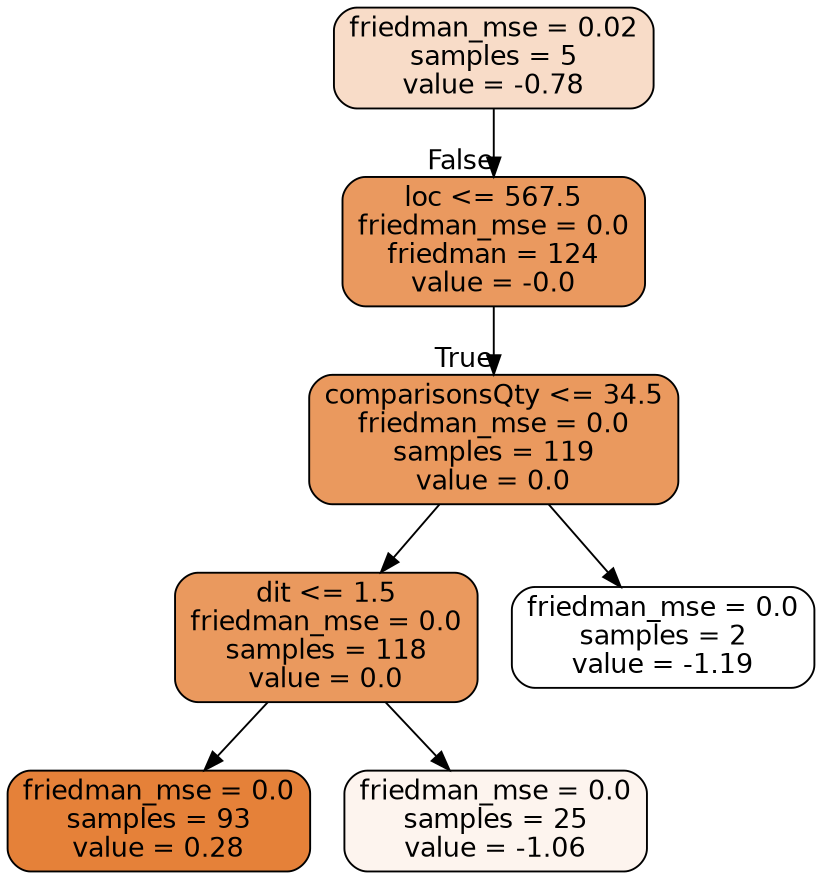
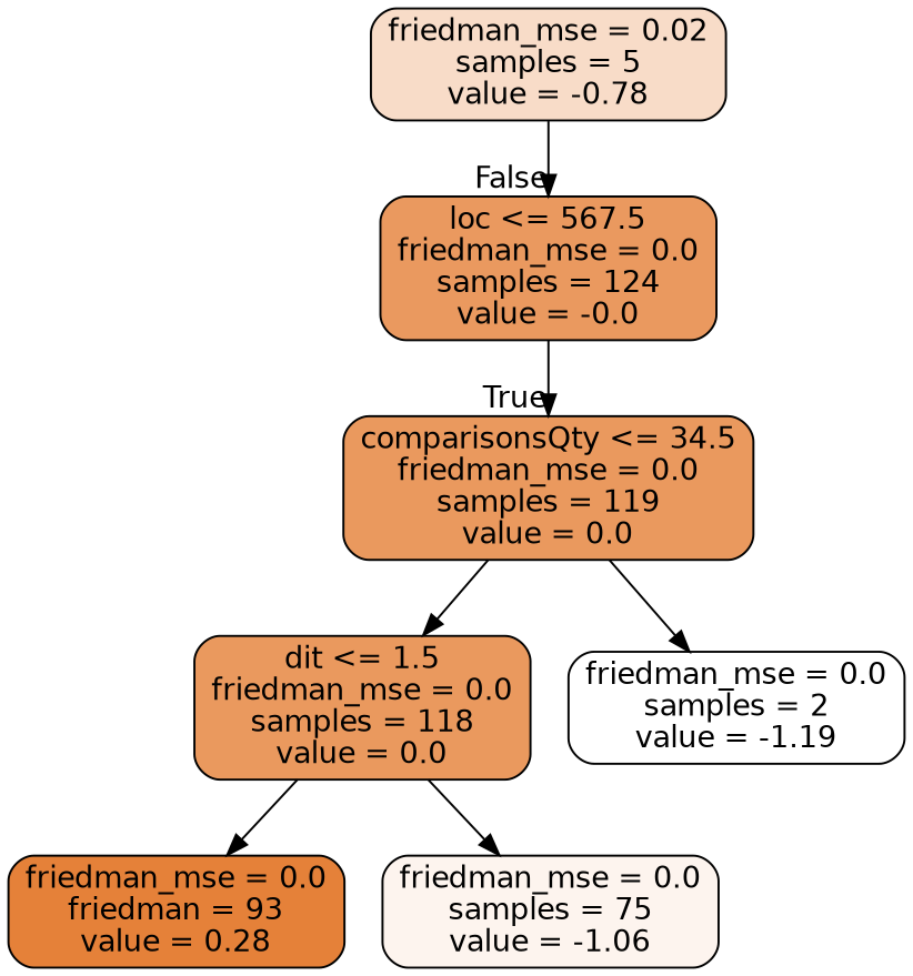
  digraph {
    node [color=black fillcolor="#ea995e" fontname=helvetica shape=box style="filled, rounded"]
    edge [fontname=helvetica]
-   n1 [fillcolor="#ea995f" label="loc <= 567.5\nfriedman_mse = 0.0\nfriedman = 124\nvalue = -0.0"]
+   n1 [fillcolor="#ea995f" label="loc <= 567.5\nfriedman_mse = 0.0\nsamples = 124\nvalue = -0.0"]
    n2 [label="comparisonsQty <= 34.5\nfriedman_mse = 0.0\nsamples = 119\nvalue = 0.0"]
    n3 [label="dit <= 1.5\nfriedman_mse = 0.0\nsamples = 118\nvalue = 0.0"]
    n4 [fillcolor="#ffffff" label="friedman_mse = 0.0\nsamples = 2\nvalue = -1.19"]
    n5 [fillcolor="#f8dcc8" label="friedman_mse = 0.02\nsamples = 5\nvalue = -0.78"]
-   n6 [fillcolor="#e58139" label="friedman_mse = 0.0\nsamples = 93\nvalue = 0.28"]
-   n7 [fillcolor="#fdf4ee" label="friedman_mse = 0.0\nsamples = 25\nvalue = -1.06"]
+   n6 [fillcolor="#e58139" label="friedman_mse = 0.0\nfriedman = 93\nvalue = 0.28"]
+   n7 [fillcolor="#fdf4ee" label="friedman_mse = 0.0\nsamples = 75\nvalue = -1.06"]
    n1 -> n2 [headlabel=True labelangle=45 labeldistance=2.5]
    n2 -> n3
    n2 -> n4
    n3 -> n6
    n3 -> n7
    n5 -> n1 [headlabel=False labelangle=-45 labeldistance=2.5]
  }
